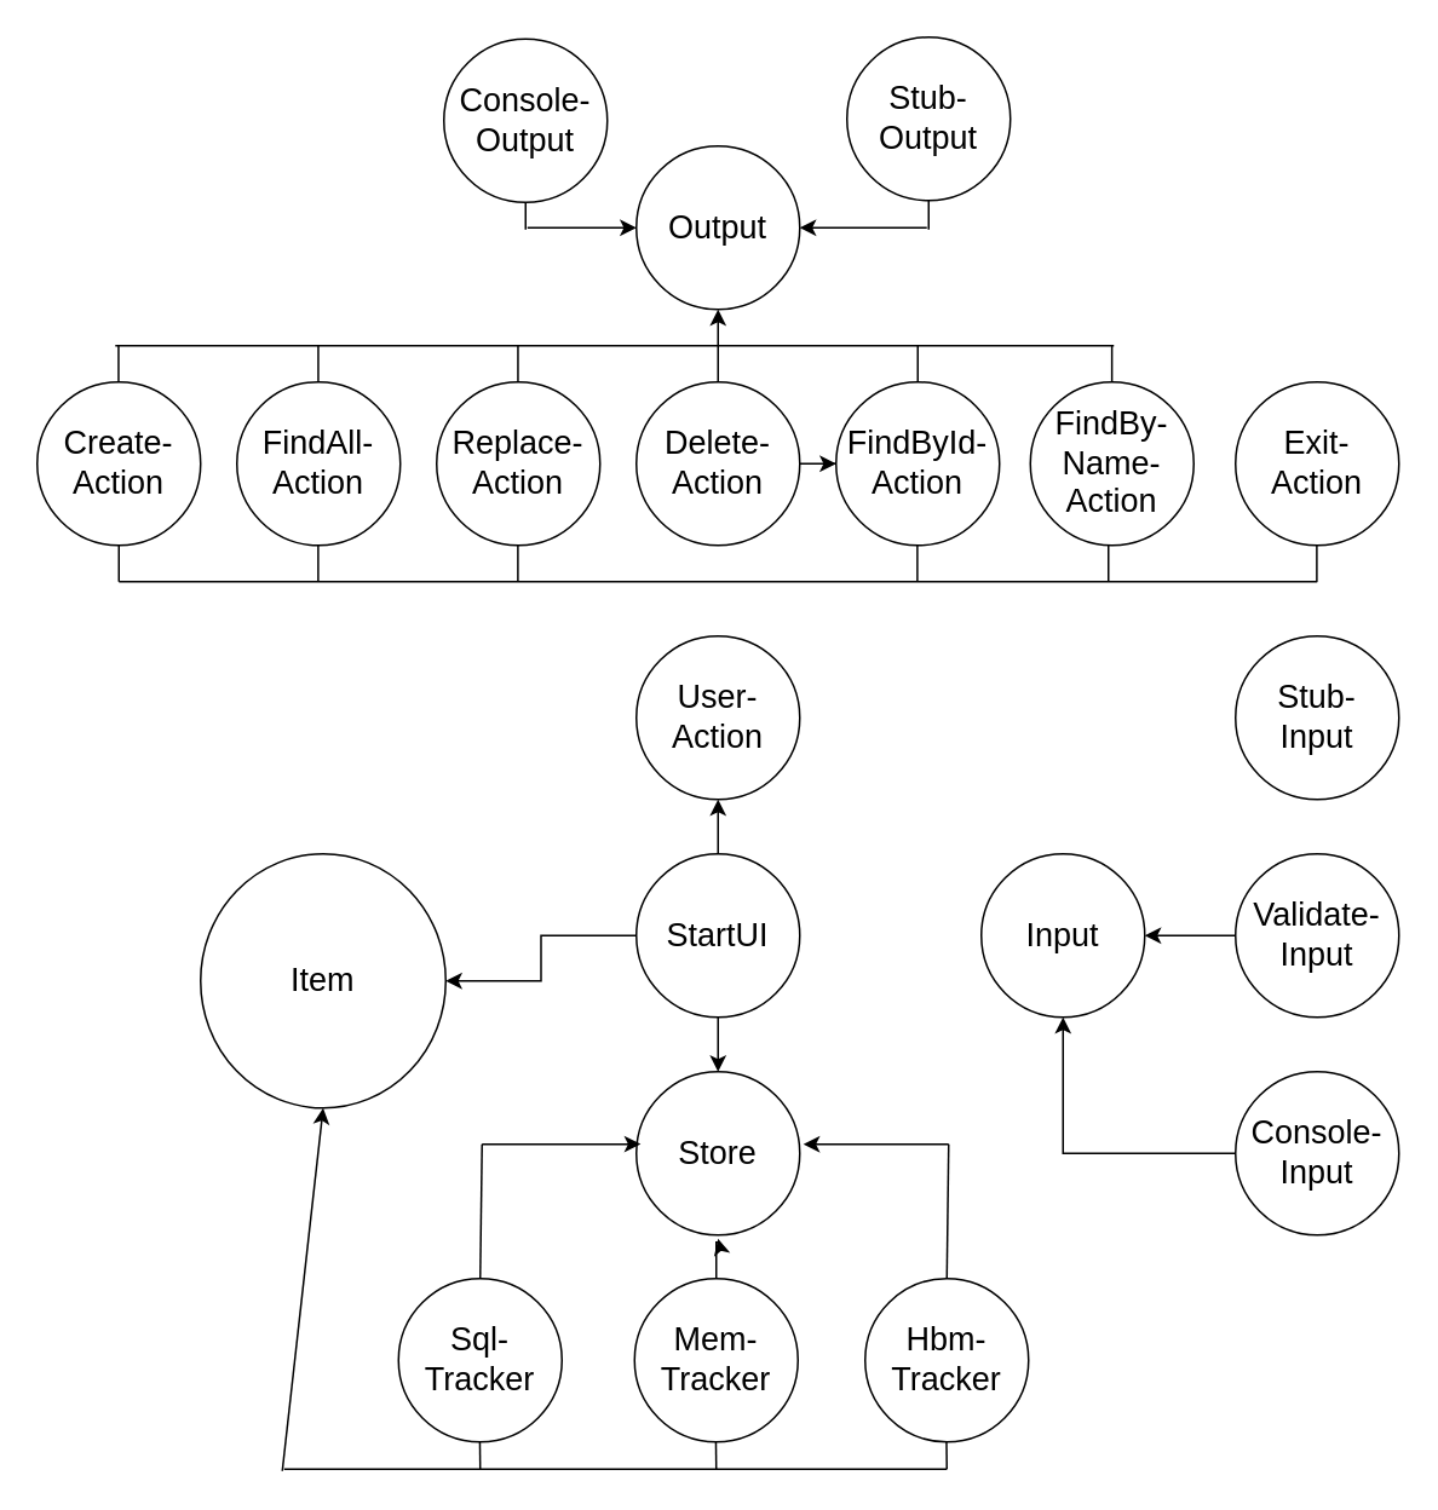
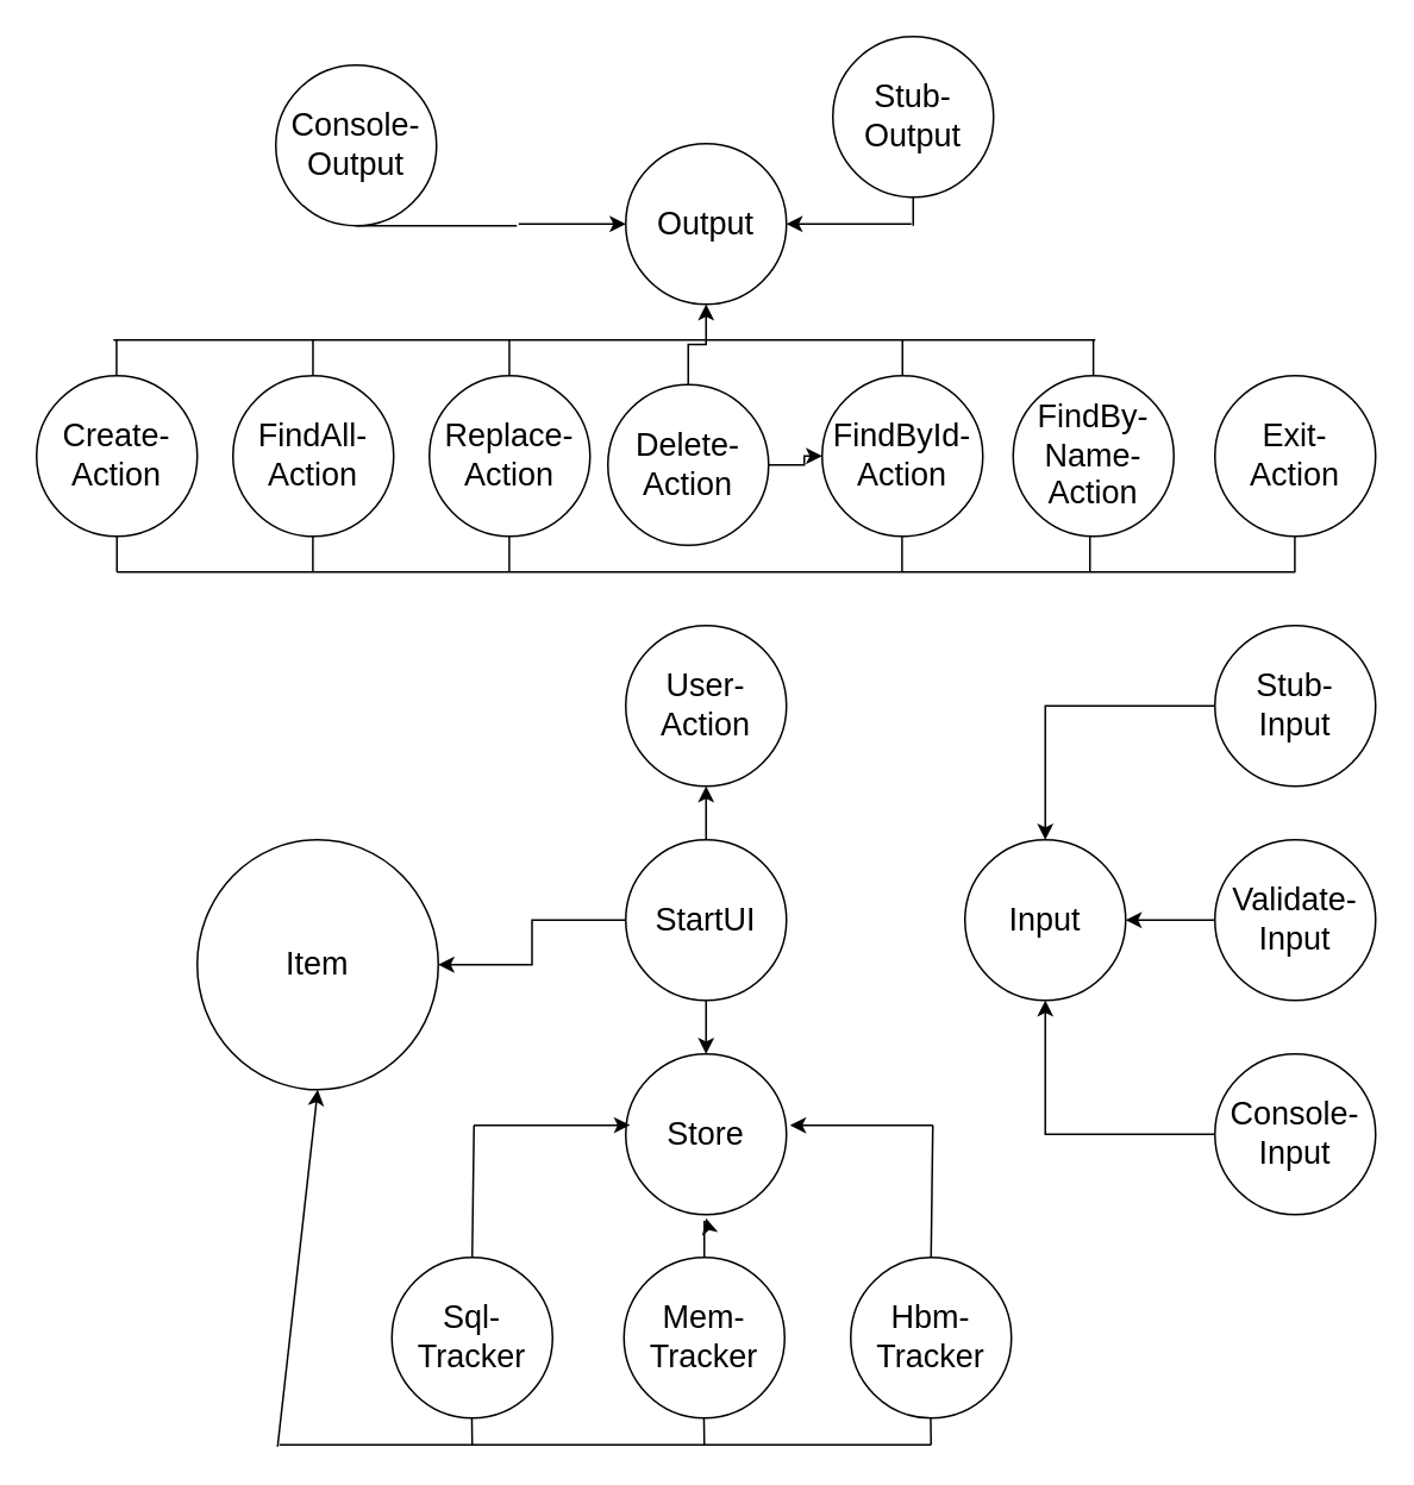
  <mxCell id="0" />
  <mxCell id="1" parent="0" />
  <mxCell id="2" style="edgeStyle=orthogonalEdgeStyle;rounded=0;orthogonalLoop=1;jettySize=auto;html=1;entryX=0.5;entryY=1;entryDx=0;entryDy=0;" edge="1" parent="1" source="5" target="6"><mxGeometry relative="1" as="geometry" /></mxCell>
  <mxCell id="3" style="edgeStyle=orthogonalEdgeStyle;rounded=0;orthogonalLoop=1;jettySize=auto;html=1;entryX=0.5;entryY=0;entryDx=0;entryDy=0;" edge="1" parent="1" source="5" target="7"><mxGeometry relative="1" as="geometry" /></mxCell>
  <mxCell id="4" style="edgeStyle=orthogonalEdgeStyle;rounded=0;orthogonalLoop=1;jettySize=auto;html=1;" edge="1" parent="1" source="5" target="30"><mxGeometry relative="1" as="geometry" /></mxCell>
  <mxCell id="5" value="&lt;span style=&quot;font-size: 18px&quot;&gt;StartUI&lt;/span&gt;" style="ellipse;whiteSpace=wrap;html=1;aspect=fixed;" vertex="1" parent="1"><mxGeometry x="350" y="470" width="90" height="90" as="geometry" /></mxCell>
  <mxCell id="6" value="&lt;span style=&quot;font-size: 18px&quot;&gt;User-&lt;br&gt;Action&lt;br&gt;&lt;/span&gt;" style="ellipse;whiteSpace=wrap;html=1;aspect=fixed;" vertex="1" parent="1"><mxGeometry x="350" y="350" width="90" height="90" as="geometry" /></mxCell>
  <mxCell id="7" value="&lt;span style=&quot;font-size: 18px&quot;&gt;Store&lt;/span&gt;" style="ellipse;whiteSpace=wrap;html=1;aspect=fixed;" vertex="1" parent="1"><mxGeometry x="350" y="590" width="90" height="90" as="geometry" /></mxCell>
  <mxCell id="8" value="&lt;span style=&quot;font-size: 18px&quot;&gt;Create-&lt;br&gt;Action&lt;br&gt;&lt;/span&gt;" style="ellipse;whiteSpace=wrap;html=1;aspect=fixed;" vertex="1" parent="1"><mxGeometry x="20" y="210" width="90" height="90" as="geometry" /></mxCell>
  <mxCell id="9" value="&lt;span style=&quot;font-size: 18px&quot;&gt;Replace-&lt;br&gt;Action&lt;br&gt;&lt;/span&gt;" style="ellipse;whiteSpace=wrap;html=1;aspect=fixed;" vertex="1" parent="1"><mxGeometry x="240" y="210" width="90" height="90" as="geometry" /></mxCell>
  <mxCell id="10" style="edgeStyle=orthogonalEdgeStyle;rounded=0;orthogonalLoop=1;jettySize=auto;html=1;" edge="1" parent="1" source="12" target="14"><mxGeometry relative="1" as="geometry" /></mxCell>
  <mxCell id="11" style="edgeStyle=orthogonalEdgeStyle;rounded=0;orthogonalLoop=1;jettySize=auto;html=1;entryX=0.5;entryY=1;entryDx=0;entryDy=0;" edge="1" parent="1" source="12" target="36"><mxGeometry relative="1" as="geometry" /></mxCell>
- <mxCell id="12" value="&lt;span style=&quot;font-size: 18px&quot;&gt;Delete-&lt;br&gt;Action&lt;br&gt;&lt;/span&gt;" style="ellipse;whiteSpace=wrap;html=1;aspect=fixed;" vertex="1" parent="1"><mxGeometry x="350" y="210" width="90" height="90" as="geometry" /></mxCell>
+ <mxCell id="12" value="&lt;span style=&quot;font-size: 18px&quot;&gt;Delete-&lt;br&gt;Action&lt;br&gt;&lt;/span&gt;" style="ellipse;whiteSpace=wrap;html=1;aspect=fixed;" vertex="1" parent="1"><mxGeometry x="340" y="215" width="90" height="90" as="geometry" /></mxCell>
  <mxCell id="13" value="&lt;span style=&quot;font-size: 18px&quot;&gt;FindAll-&lt;br&gt;Action&lt;br&gt;&lt;/span&gt;" style="ellipse;whiteSpace=wrap;html=1;aspect=fixed;" vertex="1" parent="1"><mxGeometry x="130" y="210" width="90" height="90" as="geometry" /></mxCell>
  <mxCell id="14" value="&lt;span style=&quot;font-size: 18px&quot;&gt;FindById-&lt;br&gt;Action&lt;br&gt;&lt;/span&gt;" style="ellipse;whiteSpace=wrap;html=1;aspect=fixed;" vertex="1" parent="1"><mxGeometry x="460" y="210" width="90" height="90" as="geometry" /></mxCell>
  <mxCell id="15" value="&lt;span style=&quot;font-size: 18px&quot;&gt;FindBy-&lt;br&gt;Name-&lt;br&gt;Action&lt;br&gt;&lt;/span&gt;" style="ellipse;whiteSpace=wrap;html=1;aspect=fixed;" vertex="1" parent="1"><mxGeometry x="567" y="210" width="90" height="90" as="geometry" /></mxCell>
  <mxCell id="16" value="&lt;span style=&quot;font-size: 18px&quot;&gt;Exit-&lt;br&gt;Action&lt;br&gt;&lt;/span&gt;" style="ellipse;whiteSpace=wrap;html=1;aspect=fixed;" vertex="1" parent="1"><mxGeometry x="680" y="210" width="90" height="90" as="geometry" /></mxCell>
  <mxCell id="17" value="" style="endArrow=none;html=1;entryX=0.5;entryY=1;entryDx=0;entryDy=0;" edge="1" parent="1" target="8"><mxGeometry width="50" height="50" relative="1" as="geometry"><mxPoint x="65" y="320" as="sourcePoint" /><mxPoint x="90" y="350" as="targetPoint" /></mxGeometry></mxCell>
  <mxCell id="18" value="" style="endArrow=none;html=1;entryX=0.5;entryY=1;entryDx=0;entryDy=0;" edge="1" parent="1"><mxGeometry width="50" height="50" relative="1" as="geometry"><mxPoint x="174.76" y="320" as="sourcePoint" /><mxPoint x="174.76" y="300" as="targetPoint" /></mxGeometry></mxCell>
  <mxCell id="19" value="" style="endArrow=none;html=1;entryX=0.5;entryY=1;entryDx=0;entryDy=0;" edge="1" parent="1"><mxGeometry width="50" height="50" relative="1" as="geometry"><mxPoint x="284.76" y="320" as="sourcePoint" /><mxPoint x="284.76" y="300" as="targetPoint" /></mxGeometry></mxCell>
  <mxCell id="20" value="" style="endArrow=none;html=1;entryX=0.5;entryY=1;entryDx=0;entryDy=0;" edge="1" parent="1"><mxGeometry width="50" height="50" relative="1" as="geometry"><mxPoint x="504.76" y="320" as="sourcePoint" /><mxPoint x="504.76" y="300" as="targetPoint" /></mxGeometry></mxCell>
  <mxCell id="21" value="" style="endArrow=none;html=1;entryX=0.5;entryY=1;entryDx=0;entryDy=0;" edge="1" parent="1"><mxGeometry width="50" height="50" relative="1" as="geometry"><mxPoint x="610" y="320" as="sourcePoint" /><mxPoint x="610" y="300" as="targetPoint" /></mxGeometry></mxCell>
  <mxCell id="22" value="" style="endArrow=none;html=1;entryX=0.5;entryY=1;entryDx=0;entryDy=0;" edge="1" parent="1"><mxGeometry width="50" height="50" relative="1" as="geometry"><mxPoint x="724.76" y="320" as="sourcePoint" /><mxPoint x="724.76" y="300" as="targetPoint" /></mxGeometry></mxCell>
  <mxCell id="23" value="" style="endArrow=none;html=1;" edge="1" parent="1"><mxGeometry width="50" height="50" relative="1" as="geometry"><mxPoint x="65" y="320" as="sourcePoint" /><mxPoint x="725" y="320" as="targetPoint" /></mxGeometry></mxCell>
  <mxCell id="24" value="&lt;span style=&quot;font-size: 18px&quot;&gt;Sql-Tracker&lt;br&gt;&lt;/span&gt;" style="ellipse;whiteSpace=wrap;html=1;aspect=fixed;" vertex="1" parent="1"><mxGeometry x="219" y="704" width="90" height="90" as="geometry" /></mxCell>
  <mxCell id="25" style="edgeStyle=orthogonalEdgeStyle;rounded=0;orthogonalLoop=1;jettySize=auto;html=1;entryX=0.5;entryY=1;entryDx=0;entryDy=0;" edge="1" parent="1" source="26"><mxGeometry relative="1" as="geometry"><mxPoint x="395" y="682" as="targetPoint" /></mxGeometry></mxCell>
  <mxCell id="26" value="&lt;span style=&quot;font-size: 18px&quot;&gt;Mem-Tracker&lt;br&gt;&lt;/span&gt;" style="ellipse;whiteSpace=wrap;html=1;aspect=fixed;" vertex="1" parent="1"><mxGeometry x="349" y="704" width="90" height="90" as="geometry" /></mxCell>
  <mxCell id="27" value="&lt;span style=&quot;font-size: 18px&quot;&gt;Hbm-Tracker&lt;br&gt;&lt;/span&gt;" style="ellipse;whiteSpace=wrap;html=1;aspect=fixed;" vertex="1" parent="1"><mxGeometry x="476" y="704" width="90" height="90" as="geometry" /></mxCell>
  <mxCell id="28" value="" style="endArrow=none;html=1;exitX=0.5;exitY=0;exitDx=0;exitDy=0;" edge="1" parent="1" source="24"><mxGeometry width="50" height="50" relative="1" as="geometry"><mxPoint x="240" y="745" as="sourcePoint" /><mxPoint x="265" y="630" as="targetPoint" /></mxGeometry></mxCell>
  <mxCell id="29" value="" style="endArrow=none;html=1;exitX=0.5;exitY=0;exitDx=0;exitDy=0;" edge="1" parent="1" source="27"><mxGeometry width="50" height="50" relative="1" as="geometry"><mxPoint x="521.86" y="725" as="sourcePoint" /><mxPoint x="522" y="630" as="targetPoint" /></mxGeometry></mxCell>
  <mxCell id="30" value="&lt;span style=&quot;font-size: 18px&quot;&gt;Item&lt;br&gt;&lt;/span&gt;" style="ellipse;whiteSpace=wrap;html=1;aspect=fixed;" vertex="1" parent="1"><mxGeometry x="110" y="470" width="135" height="140" as="geometry" /></mxCell>
  <mxCell id="31" value="" style="endArrow=classic;html=1;entryX=0.5;entryY=1;entryDx=0;entryDy=0;" edge="1" parent="1" target="30"><mxGeometry width="50" height="50" relative="1" as="geometry"><mxPoint x="155" y="810" as="sourcePoint" /><mxPoint x="150" y="680" as="targetPoint" /></mxGeometry></mxCell>
  <mxCell id="32" value="" style="endArrow=none;html=1;" edge="1" parent="1"><mxGeometry width="50" height="50" relative="1" as="geometry"><mxPoint x="264" y="809" as="sourcePoint" /><mxPoint x="263.8" y="794" as="targetPoint" /></mxGeometry></mxCell>
  <mxCell id="33" value="" style="endArrow=none;html=1;" edge="1" parent="1"><mxGeometry width="50" height="50" relative="1" as="geometry"><mxPoint x="394" y="809" as="sourcePoint" /><mxPoint x="393.8" y="794" as="targetPoint" /></mxGeometry></mxCell>
  <mxCell id="34" value="" style="endArrow=none;html=1;" edge="1" parent="1"><mxGeometry width="50" height="50" relative="1" as="geometry"><mxPoint x="521" y="809" as="sourcePoint" /><mxPoint x="520.8" y="794" as="targetPoint" /></mxGeometry></mxCell>
  <mxCell id="35" value="" style="endArrow=none;html=1;" edge="1" parent="1"><mxGeometry width="50" height="50" relative="1" as="geometry"><mxPoint x="156" y="809" as="sourcePoint" /><mxPoint x="521" y="809" as="targetPoint" /></mxGeometry></mxCell>
  <mxCell id="36" value="&lt;span style=&quot;font-size: 18px&quot;&gt;Output&lt;br&gt;&lt;/span&gt;" style="ellipse;whiteSpace=wrap;html=1;aspect=fixed;" vertex="1" parent="1"><mxGeometry x="350" y="80" width="90" height="90" as="geometry" /></mxCell>
  <mxCell id="37" value="" style="endArrow=none;html=1;exitX=0.5;exitY=0;exitDx=0;exitDy=0;" edge="1" parent="1" source="14"><mxGeometry width="50" height="50" relative="1" as="geometry"><mxPoint x="490" y="210" as="sourcePoint" /><mxPoint x="505" y="190" as="targetPoint" /></mxGeometry></mxCell>
  <mxCell id="38" value="" style="endArrow=none;html=1;exitX=0.5;exitY=0;exitDx=0;exitDy=0;" edge="1" parent="1"><mxGeometry width="50" height="50" relative="1" as="geometry"><mxPoint x="611.92" y="210" as="sourcePoint" /><mxPoint x="611.92" y="190" as="targetPoint" /></mxGeometry></mxCell>
  <mxCell id="39" value="" style="endArrow=none;html=1;exitX=0.5;exitY=0;exitDx=0;exitDy=0;" edge="1" parent="1"><mxGeometry width="50" height="50" relative="1" as="geometry"><mxPoint x="284.8" y="210" as="sourcePoint" /><mxPoint x="284.8" y="190" as="targetPoint" /></mxGeometry></mxCell>
  <mxCell id="40" value="" style="endArrow=none;html=1;exitX=0.5;exitY=0;exitDx=0;exitDy=0;" edge="1" parent="1"><mxGeometry width="50" height="50" relative="1" as="geometry"><mxPoint x="174.8" y="210" as="sourcePoint" /><mxPoint x="174.8" y="190" as="targetPoint" /></mxGeometry></mxCell>
  <mxCell id="41" value="" style="endArrow=none;html=1;exitX=0.5;exitY=0;exitDx=0;exitDy=0;" edge="1" parent="1"><mxGeometry width="50" height="50" relative="1" as="geometry"><mxPoint x="64.8" y="210" as="sourcePoint" /><mxPoint x="64.8" y="190" as="targetPoint" /></mxGeometry></mxCell>
  <mxCell id="42" value="" style="endArrow=none;html=1;" edge="1" parent="1"><mxGeometry width="50" height="50" relative="1" as="geometry"><mxPoint x="63" y="190" as="sourcePoint" /><mxPoint x="613" y="190" as="targetPoint" /></mxGeometry></mxCell>
- <mxCell id="43" value="&lt;span style=&quot;font-size: 18px&quot;&gt;Console-Output&lt;br&gt;&lt;/span&gt;" style="ellipse;whiteSpace=wrap;html=1;aspect=fixed;" vertex="1" parent="1"><mxGeometry x="244" y="21" width="90" height="90" as="geometry" /></mxCell>
+ <mxCell id="43" value="&lt;span style=&quot;font-size: 18px&quot;&gt;Console-Output&lt;br&gt;&lt;/span&gt;" style="ellipse;whiteSpace=wrap;html=1;aspect=fixed;" vertex="1" parent="1"><mxGeometry x="154" y="36" width="90" height="90" as="geometry" /></mxCell>
  <mxCell id="44" value="&lt;span style=&quot;font-size: 18px&quot;&gt;Stub-Output&lt;br&gt;&lt;/span&gt;" style="ellipse;whiteSpace=wrap;html=1;aspect=fixed;" vertex="1" parent="1"><mxGeometry x="466" y="20" width="90" height="90" as="geometry" /></mxCell>
  <mxCell id="45" value="" style="endArrow=none;html=1;entryX=0.5;entryY=1;entryDx=0;entryDy=0;" edge="1" parent="1" target="43"><mxGeometry width="50" height="50" relative="1" as="geometry"><mxPoint x="289" y="126" as="sourcePoint" /><mxPoint x="334" y="96" as="targetPoint" /></mxGeometry></mxCell>
  <mxCell id="46" value="" style="endArrow=none;html=1;entryX=0.5;entryY=1;entryDx=0;entryDy=0;" edge="1" parent="1" target="44"><mxGeometry width="50" height="50" relative="1" as="geometry"><mxPoint x="511" y="126" as="sourcePoint" /><mxPoint x="510.71" y="75" as="targetPoint" /></mxGeometry></mxCell>
  <mxCell id="47" value="" style="endArrow=classic;html=1;entryX=0;entryY=0.5;entryDx=0;entryDy=0;" edge="1" parent="1" target="36"><mxGeometry width="50" height="50" relative="1" as="geometry"><mxPoint x="290" y="125" as="sourcePoint" /><mxPoint x="350" y="120" as="targetPoint" /></mxGeometry></mxCell>
  <mxCell id="48" value="" style="endArrow=classic;html=1;entryX=1;entryY=0.5;entryDx=0;entryDy=0;" edge="1" parent="1" target="36"><mxGeometry width="50" height="50" relative="1" as="geometry"><mxPoint x="510" y="125" as="sourcePoint" /><mxPoint x="540" y="120" as="targetPoint" /></mxGeometry></mxCell>
  <mxCell id="49" value="&lt;span style=&quot;font-size: 18px&quot;&gt;Input&lt;br&gt;&lt;/span&gt;" style="ellipse;whiteSpace=wrap;html=1;aspect=fixed;" vertex="1" parent="1"><mxGeometry x="540" y="470" width="90" height="90" as="geometry" /></mxCell>
  <mxCell id="50" value="" style="endArrow=classic;html=1;entryX=-0.029;entryY=0.499;entryDx=0;entryDy=0;entryPerimeter=0;" edge="1" parent="1"><mxGeometry width="50" height="50" relative="1" as="geometry"><mxPoint x="265" y="630" as="sourcePoint" /><mxPoint x="352.39" y="629.91" as="targetPoint" /></mxGeometry></mxCell>
  <mxCell id="51" value="" style="endArrow=classic;html=1;" edge="1" parent="1"><mxGeometry width="50" height="50" relative="1" as="geometry"><mxPoint x="522" y="630" as="sourcePoint" /><mxPoint x="442" y="630" as="targetPoint" /></mxGeometry></mxCell>
  <mxCell id="52" style="edgeStyle=orthogonalEdgeStyle;rounded=0;orthogonalLoop=1;jettySize=auto;html=1;entryX=0.5;entryY=1;entryDx=0;entryDy=0;" edge="1" parent="1" source="53" target="49"><mxGeometry relative="1" as="geometry" /></mxCell>
  <mxCell id="53" value="&lt;span style=&quot;font-size: 18px&quot;&gt;Console-Input&lt;br&gt;&lt;/span&gt;" style="ellipse;whiteSpace=wrap;html=1;aspect=fixed;" vertex="1" parent="1"><mxGeometry x="680" y="590" width="90" height="90" as="geometry" /></mxCell>
+ <mxCell id="54" style="edgeStyle=orthogonalEdgeStyle;rounded=0;orthogonalLoop=1;jettySize=auto;html=1;" edge="1" parent="1" source="55" target="49"><mxGeometry relative="1" as="geometry" /></mxCell>
  <mxCell id="55" value="&lt;span style=&quot;font-size: 18px&quot;&gt;Stub-&lt;br&gt;Input&lt;br&gt;&lt;/span&gt;" style="ellipse;whiteSpace=wrap;html=1;aspect=fixed;" vertex="1" parent="1"><mxGeometry x="680" y="350" width="90" height="90" as="geometry" /></mxCell>
  <mxCell id="56" style="edgeStyle=orthogonalEdgeStyle;rounded=0;orthogonalLoop=1;jettySize=auto;html=1;" edge="1" parent="1" source="57" target="49"><mxGeometry relative="1" as="geometry" /></mxCell>
  <mxCell id="57" value="&lt;span style=&quot;font-size: 18px&quot;&gt;Validate-&lt;br&gt;Input&lt;br&gt;&lt;/span&gt;" style="ellipse;whiteSpace=wrap;html=1;aspect=fixed;" vertex="1" parent="1"><mxGeometry x="680" y="470" width="90" height="90" as="geometry" /></mxCell>
